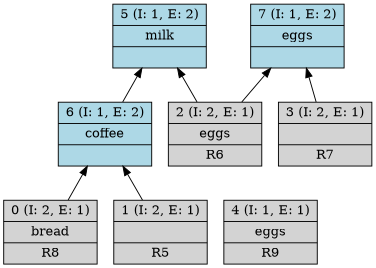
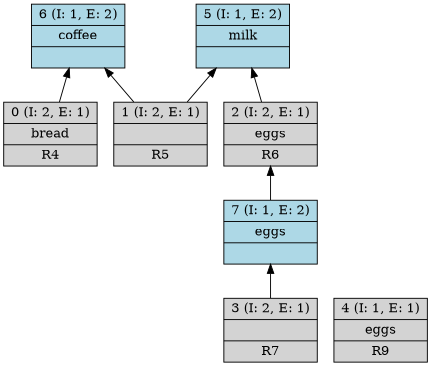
  digraph {
    rankdir=BT
    node [shape=record style=filled]
-   n1 [label="{0 (I: 2, E: 1)|bread\n|R8\n}"]
+   n1 [label="{0 (I: 2, E: 1)|bread\n|R4\n}"]
    n2 [fillcolor=lightblue label="{6 (I: 1, E: 2)|coffee\n|}"]
    n3 [label="{1 (I: 2, E: 1)||R5\n}"]
    n4 [fillcolor=lightblue label="{5 (I: 1, E: 2)|milk\n|}"]
    n5 [label="{2 (I: 2, E: 1)|eggs\n|R6\n}"]
    n6 [fillcolor=lightblue label="{7 (I: 1, E: 2)|eggs\n|}"]
    n7 [label="{3 (I: 2, E: 1)||R7\n}"]
    n8 [label="{4 (I: 1, E: 1)|eggs\n|R9\n}"]
    n1 -> n2
    n3 -> n2
-   n2 -> n4
+   n3 -> n4
    n5 -> n4
-   n5 -> n6
+   n6 -> n5
    n7 -> n6
  }
